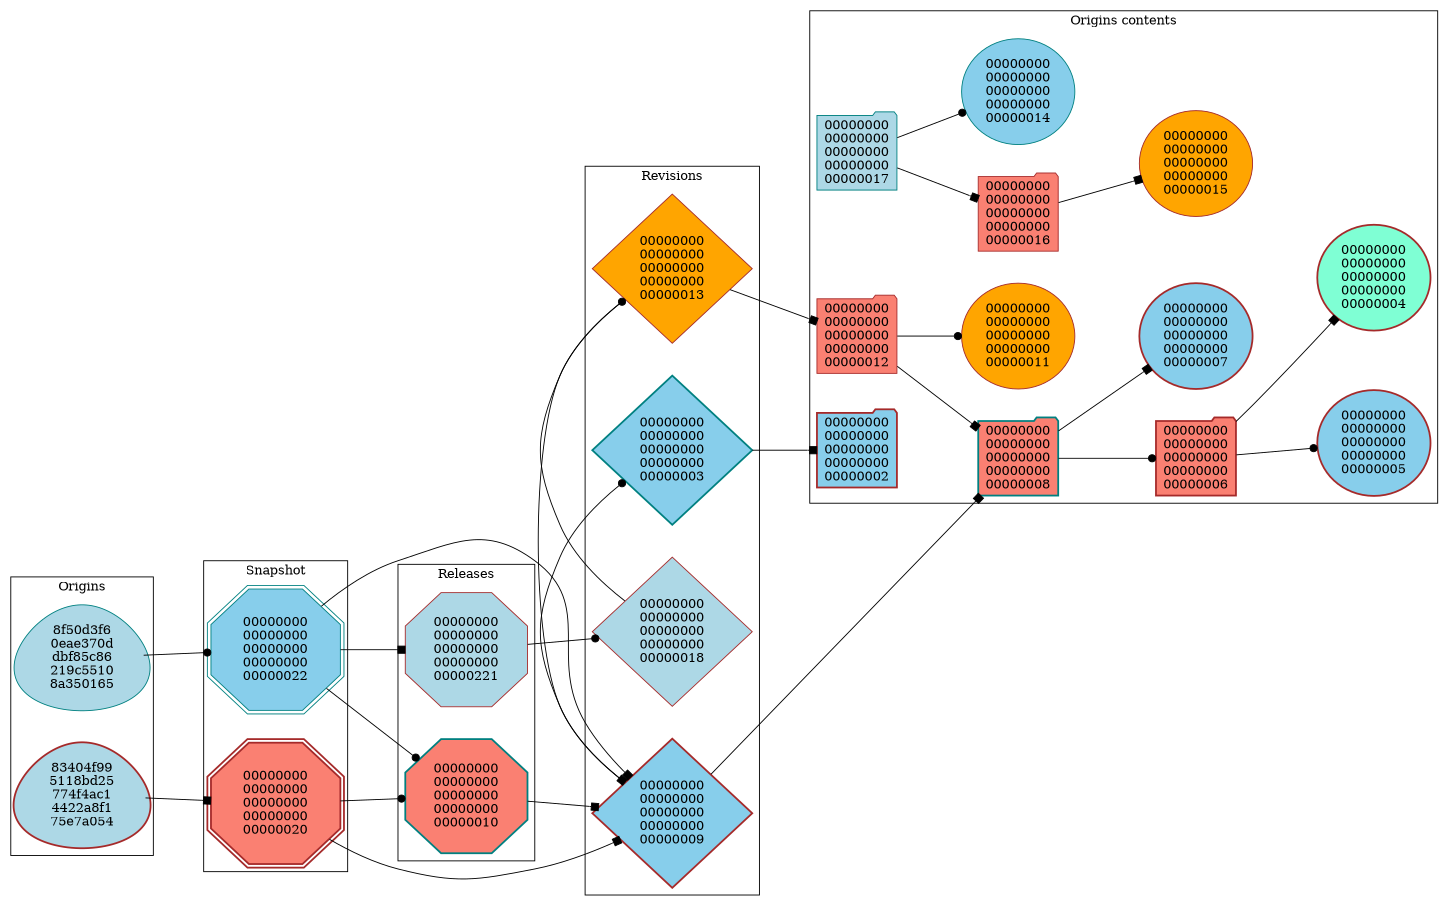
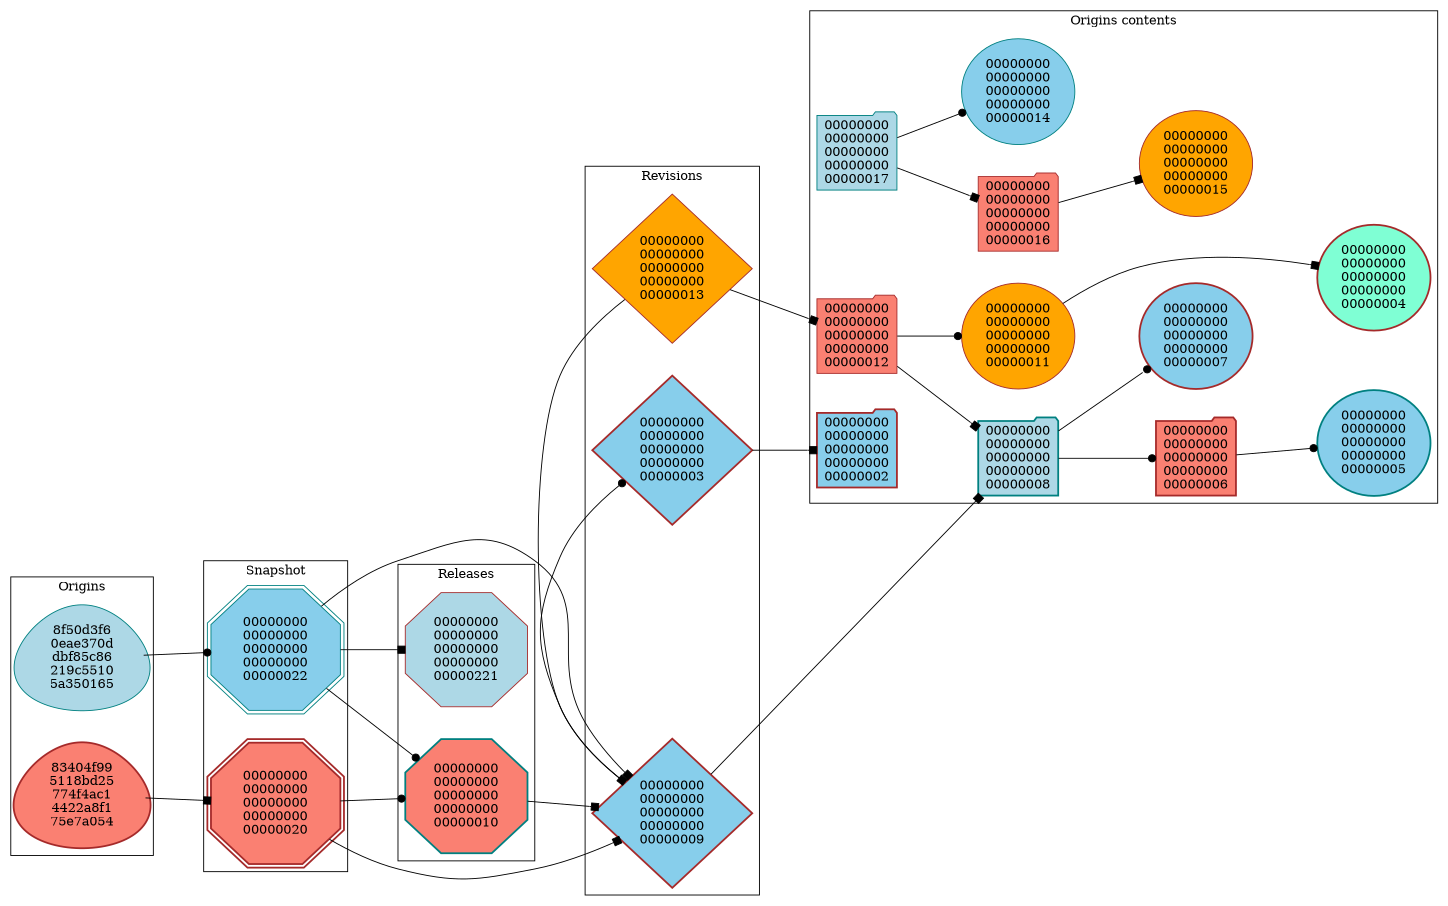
  digraph {
    nodesep=0.5
    rankdir=LR
    ranksep=1
    node [color=brown fillcolor=skyblue style="filled,bold"]
    edge [arrowhead=box]
    n1 [label="00000000\n00000000\n00000000\n00000000\n00000007"]
    n2 [color=teal label="00000000\n00000000\n00000000\n00000000\n00000014" style=filled]
    n3 [fillcolor=orange label="00000000\n00000000\n00000000\n00000000\n00000011" style=filled]
-   n4 [label="00000000\n00000000\n00000000\n00000000\n00000005"]
+   n4 [color=teal label="00000000\n00000000\n00000000\n00000000\n00000005"]
    n5 [fillcolor=aquamarine label="00000000\n00000000\n00000000\n00000000\n00000004"]
    n6 [fillcolor=orange label="00000000\n00000000\n00000000\n00000000\n00000015" style=filled]
-   n7 [color=teal fillcolor=salmon label="00000000\n00000000\n00000000\n00000000\n00000008" shape=folder]
+   n7 [color=teal fillcolor=lightblue label="00000000\n00000000\n00000000\n00000000\n00000008" shape=folder]
    n8 [fillcolor=salmon label="00000000\n00000000\n00000000\n00000000\n00000006" shape=folder]
    n9 [label="00000000\n00000000\n00000000\n00000000\n00000002" shape=folder]
    n10 [color=teal fillcolor=lightblue label="00000000\n00000000\n00000000\n00000000\n00000017" shape=folder style=filled]
    n11 [fillcolor=salmon label="00000000\n00000000\n00000000\n00000000\n00000016" shape=folder style=filled]
    n12 [fillcolor=salmon label="00000000\n00000000\n00000000\n00000000\n00000012" shape=folder style=filled]
-   n13 [color=teal label="00000000\n00000000\n00000000\n00000000\n00000003" shape=diamond]
+   n13 [label="00000000\n00000000\n00000000\n00000000\n00000003" shape=diamond]
    n14 [label="00000000\n00000000\n00000000\n00000000\n00000009" shape=diamond]
    n15 [fillcolor=orange label="00000000\n00000000\n00000000\n00000000\n00000013" shape=diamond style=filled]
-   n16 [fillcolor=lightblue label="00000000\n00000000\n00000000\n00000000\n00000018" shape=diamond style=filled]
    n17 [color=teal fillcolor=salmon label="00000000\n00000000\n00000000\n00000000\n00000010" shape=octagon]
    n18 [fillcolor=lightblue label="00000000\n00000000\n00000000\n00000000\n00000221" shape=octagon style=filled]
    n19 [color=teal label="00000000\n00000000\n00000000\n00000000\n00000022" shape=doubleoctagon style=filled]
    n20 [fillcolor=salmon label="00000000\n00000000\n00000000\n00000000\n00000020" shape=doubleoctagon]
-   n21 [color=teal fillcolor=lightblue label="8f50d3f6\n0eae370d\ndbf85c86\n219c5510\n8a350165" shape=egg style=filled]
-   n22 [fillcolor=lightblue label="83404f99\n5118bd25\n774f4ac1\n4422a8f1\n75e7a054" shape=egg]
+   n21 [color=teal fillcolor=lightblue label="8f50d3f6\n0eae370d\ndbf85c86\n219c5510\n5a350165" shape=egg style=filled]
+   n22 [fillcolor=salmon label="83404f99\n5118bd25\n774f4ac1\n4422a8f1\n75e7a054" shape=egg]
    subgraph sub_1 {
      n1
      n2
      n3
      n4
      n5
      n6
    }
    subgraph cluster_2 {
      label="Origins contents"
      n1
      n2
      n3
      n4
      n5
      n6
      n7
      n8
      n9
      n10
      n11
      n12
    }
    subgraph cluster_3 {
      label=Revisions
      n13
      n14
      n15
-     n16
    }
    subgraph cluster_4 {
      label=Releases
      n17
      n18
    }
    subgraph cluster_5 {
      label=Snapshot
      n19
      n20
    }
    subgraph cluster_6 {
      label=Origins
      n21
      n22
    }
-   n7 -> n1
+   n7 -> n1 [arrowhead=dot]
    n7 -> n8 [arrowhead=dot]
    n8 -> n4 [arrowhead=dot]
-   n8 -> n5
+   n3 -> n5
    n10 -> n2 [arrowhead=dot]
    n10 -> n11
    n11 -> n6
    n12 -> n3 [arrowhead=dot]
    n12 -> n7
    n13 -> n9
    n14 -> n7
    n14 -> n13 [arrowhead=dot constraint=false]
    n15 -> n12
    n15 -> n14 [constraint=false]
-   n16 -> n15 [arrowhead=dot constraint=false]
    n17 -> n14
-   n18 -> n16 [arrowhead=dot]
    n19 -> n14
    n19 -> n17 [arrowhead=dot]
    n19 -> n18
    n20 -> n14
    n20 -> n17 [arrowhead=dot]
    n21 -> n19 [arrowhead=dot]
    n22 -> n20
  }
